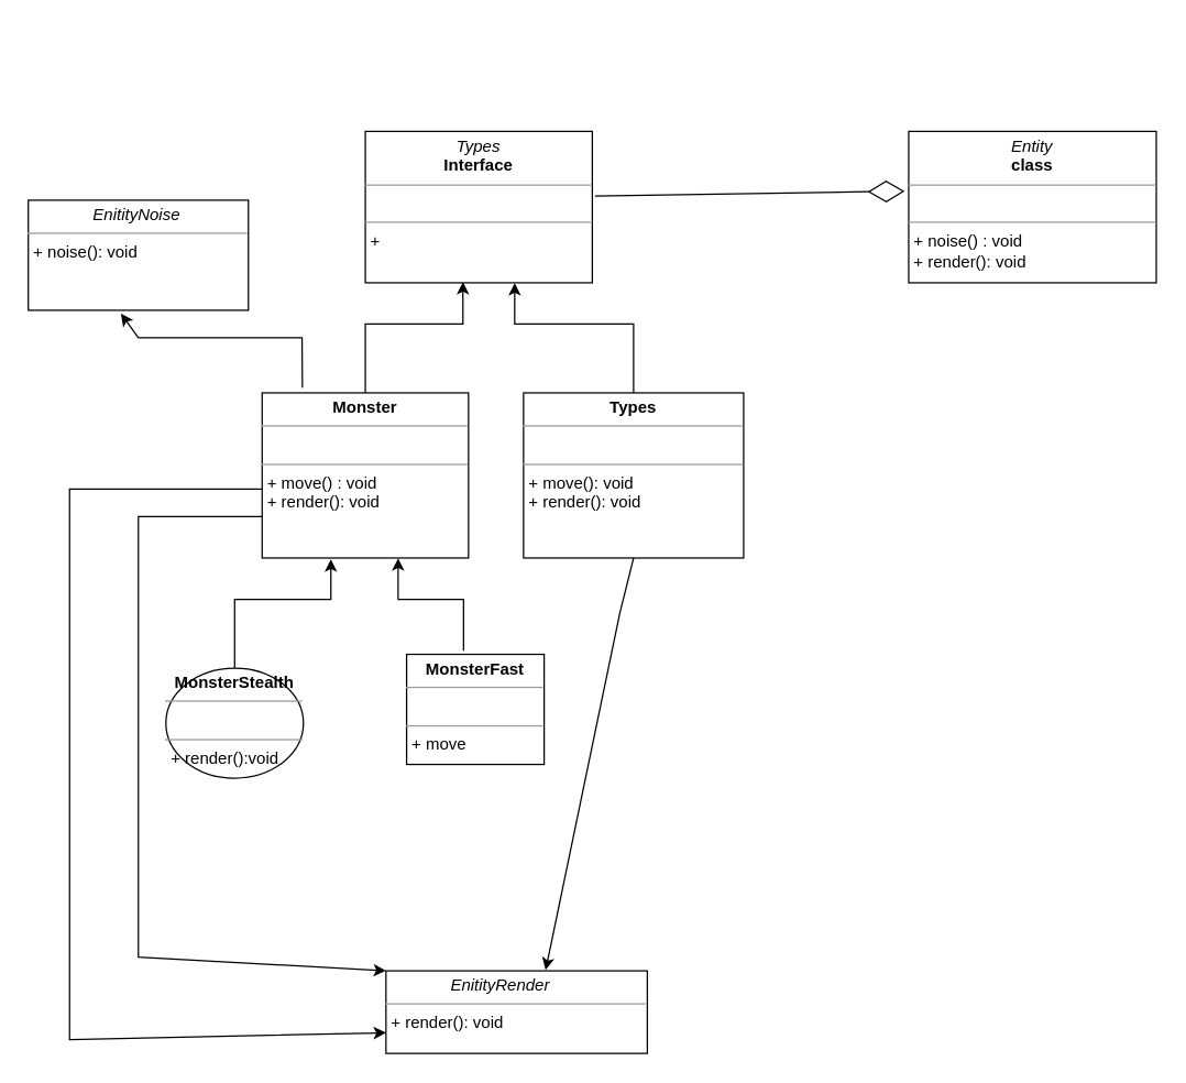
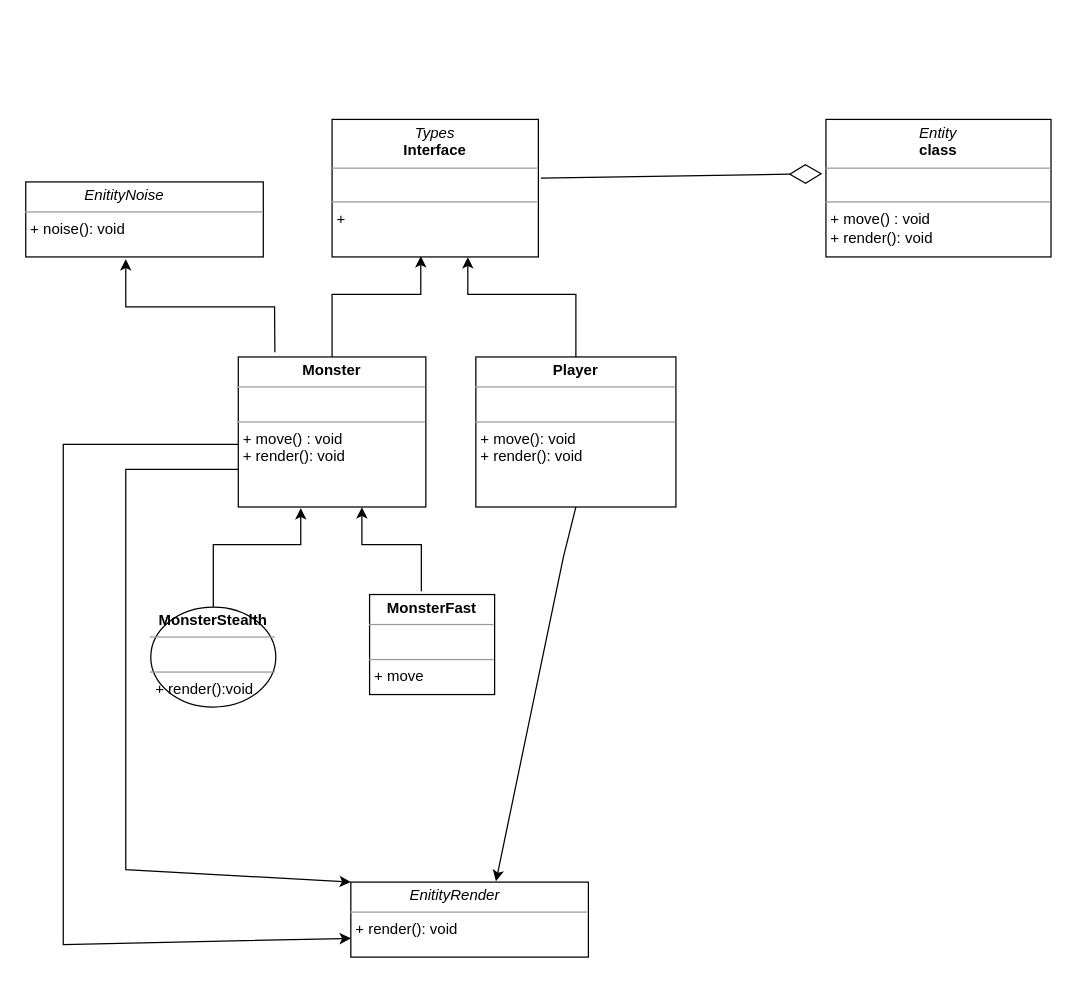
  <mxCell id="0" />
  <mxCell id="1" parent="0" />
- <mxCell id="2" value="&lt;p style=&quot;margin:0px;margin-top:4px;text-align:center;&quot;&gt;&lt;i&gt;Entity&lt;/i&gt;&lt;br&gt;&lt;b&gt;class&lt;/b&gt;&lt;/p&gt;&lt;hr size=&quot;1&quot;&gt;&lt;p style=&quot;margin:0px;margin-left:4px;&quot;&gt;&lt;br&gt;&lt;/p&gt;&lt;hr size=&quot;1&quot;&gt;&lt;p style=&quot;margin:0px;margin-left:4px;&quot;&gt;+ noise() : void&lt;br&gt;&lt;/p&gt;&lt;p style=&quot;margin:0px;margin-left:4px;&quot;&gt;+ render(): void&lt;/p&gt;" style="verticalAlign=top;align=left;overflow=fill;fontSize=12;fontFamily=Helvetica;html=1;" vertex="1" parent="1"><mxGeometry x="660" y="95" width="180" height="110" as="geometry" /></mxCell>
+ <mxCell id="2" value="&lt;p style=&quot;margin:0px;margin-top:4px;text-align:center;&quot;&gt;&lt;i&gt;Entity&lt;/i&gt;&lt;br&gt;&lt;b&gt;class&lt;/b&gt;&lt;/p&gt;&lt;hr size=&quot;1&quot;&gt;&lt;p style=&quot;margin:0px;margin-left:4px;&quot;&gt;&lt;br&gt;&lt;/p&gt;&lt;hr size=&quot;1&quot;&gt;&lt;p style=&quot;margin:0px;margin-left:4px;&quot;&gt;+ move() : void&lt;br&gt;&lt;/p&gt;&lt;p style=&quot;margin:0px;margin-left:4px;&quot;&gt;+ render(): void&lt;/p&gt;" style="verticalAlign=top;align=left;overflow=fill;fontSize=12;fontFamily=Helvetica;html=1;" vertex="1" parent="1"><mxGeometry x="660" y="95" width="180" height="110" as="geometry" /></mxCell>
  <mxCell id="3" value="&lt;p style=&quot;margin:0px;margin-top:4px;text-align:center;&quot;&gt;&lt;b&gt;Monster&lt;/b&gt;&lt;/p&gt;&lt;hr size=&quot;1&quot;&gt;&lt;p style=&quot;margin:0px;margin-left:4px;&quot;&gt;&lt;br&gt;&lt;/p&gt;&lt;hr size=&quot;1&quot;&gt;&lt;p style=&quot;margin: 0px 0px 0px 4px;&quot;&gt;+ move() : void&lt;br&gt;&lt;/p&gt;&lt;p style=&quot;margin: 0px 0px 0px 4px;&quot;&gt;+ render(): void&lt;/p&gt;" style="verticalAlign=top;align=left;overflow=fill;fontSize=12;fontFamily=Helvetica;html=1;" vertex="1" parent="1"><mxGeometry x="190" y="285" width="150" height="120" as="geometry" /></mxCell>
- <mxCell id="4" value="&lt;p style=&quot;margin:0px;margin-top:4px;text-align:center;&quot;&gt;&lt;b&gt;Types&lt;/b&gt;&lt;/p&gt;&lt;hr size=&quot;1&quot;&gt;&lt;p style=&quot;margin:0px;margin-left:4px;&quot;&gt;&lt;br&gt;&lt;/p&gt;&lt;hr size=&quot;1&quot;&gt;&lt;p style=&quot;margin:0px;margin-left:4px;&quot;&gt;+ move(): void&lt;/p&gt;&lt;p style=&quot;margin:0px;margin-left:4px;&quot;&gt;+ render(): void&lt;/p&gt;" style="verticalAlign=top;align=left;overflow=fill;fontSize=12;fontFamily=Helvetica;html=1;" vertex="1" parent="1"><mxGeometry x="380" y="285" width="160" height="120" as="geometry" /></mxCell>
+ <mxCell id="4" value="&lt;p style=&quot;margin:0px;margin-top:4px;text-align:center;&quot;&gt;&lt;b&gt;Player&lt;/b&gt;&lt;/p&gt;&lt;hr size=&quot;1&quot;&gt;&lt;p style=&quot;margin:0px;margin-left:4px;&quot;&gt;&lt;br&gt;&lt;/p&gt;&lt;hr size=&quot;1&quot;&gt;&lt;p style=&quot;margin:0px;margin-left:4px;&quot;&gt;+ move(): void&lt;/p&gt;&lt;p style=&quot;margin:0px;margin-left:4px;&quot;&gt;+ render(): void&lt;/p&gt;" style="verticalAlign=top;align=left;overflow=fill;fontSize=12;fontFamily=Helvetica;html=1;" vertex="1" parent="1"><mxGeometry x="380" y="285" width="160" height="120" as="geometry" /></mxCell>
  <mxCell id="5" value="&lt;p style=&quot;margin:0px;margin-top:4px;text-align:center;&quot;&gt;&lt;b&gt;MonsterStealth&lt;/b&gt;&lt;/p&gt;&lt;hr size=&quot;1&quot;&gt;&lt;p style=&quot;margin:0px;margin-left:4px;&quot;&gt;&lt;br&gt;&lt;/p&gt;&lt;hr size=&quot;1&quot;&gt;&lt;p style=&quot;margin:0px;margin-left:4px;&quot;&gt;+ render():void&lt;/p&gt;" style="ellipse;verticalAlign=top;align=left;overflow=fill;fontSize=12;fontFamily=Helvetica;html=1;" vertex="1" parent="1"><mxGeometry x="120" y="485" width="100" height="80" as="geometry" /></mxCell>
  <mxCell id="6" value="&lt;p style=&quot;margin:0px;margin-top:4px;text-align:center;&quot;&gt;&lt;b&gt;MonsterFast&lt;/b&gt;&lt;/p&gt;&lt;hr size=&quot;1&quot;&gt;&lt;p style=&quot;margin:0px;margin-left:4px;&quot;&gt;&lt;br&gt;&lt;/p&gt;&lt;hr size=&quot;1&quot;&gt;&lt;p style=&quot;margin:0px;margin-left:4px;&quot;&gt;+ move&lt;/p&gt;" style="verticalAlign=top;align=left;overflow=fill;fontSize=12;fontFamily=Helvetica;html=1;" vertex="1" parent="1"><mxGeometry x="295" y="475" width="100" height="80" as="geometry" /></mxCell>
  <mxCell id="7" value="" style="edgeStyle=elbowEdgeStyle;elbow=vertical;endArrow=classic;html=1;rounded=0;exitX=0.5;exitY=0;exitDx=0;exitDy=0;entryX=0.333;entryY=1.008;entryDx=0;entryDy=0;entryPerimeter=0;" edge="1" parent="1" source="5" target="3"><mxGeometry width="50" height="50" relative="1" as="geometry"><mxPoint x="280" y="305" as="sourcePoint" /><mxPoint x="340" y="485" as="targetPoint" /><Array as="points"><mxPoint x="230" y="435" /><mxPoint x="340" y="505" /><mxPoint x="300" y="345" /><mxPoint x="370" y="290" /></Array></mxGeometry></mxCell>
  <mxCell id="8" value="" style="edgeStyle=elbowEdgeStyle;elbow=vertical;endArrow=classic;html=1;rounded=0;exitX=0.414;exitY=-0.032;exitDx=0;exitDy=0;exitPerimeter=0;entryX=0.659;entryY=1.002;entryDx=0;entryDy=0;entryPerimeter=0;" edge="1" parent="1" source="6" target="3"><mxGeometry width="50" height="50" relative="1" as="geometry"><mxPoint x="410" y="315" as="sourcePoint" /><mxPoint x="370" y="485" as="targetPoint" /><Array as="points"><mxPoint x="281" y="435" /><mxPoint x="270" y="425" /><mxPoint x="370" y="505" /></Array></mxGeometry></mxCell>
  <mxCell id="9" value="" style="endArrow=diamondThin;endFill=0;endSize=24;html=1;rounded=0;exitX=1.012;exitY=0.427;exitDx=0;exitDy=0;entryX=-0.016;entryY=0.395;entryDx=0;entryDy=0;entryPerimeter=0;exitPerimeter=0;" edge="1" parent="1" source="12" target="2"><mxGeometry width="160" relative="1" as="geometry"><mxPoint x="430" y="180" as="sourcePoint" /><mxPoint x="550" y="125" as="targetPoint" /><Array as="points" /></mxGeometry></mxCell>
  <mxCell id="10" value="" style="edgeStyle=elbowEdgeStyle;elbow=vertical;endArrow=classic;html=1;rounded=0;exitX=0.5;exitY=0;exitDx=0;exitDy=0;entryX=0.43;entryY=0.995;entryDx=0;entryDy=0;entryPerimeter=0;" edge="1" parent="1" source="3" target="12"><mxGeometry width="50" height="50" relative="1" as="geometry"><mxPoint x="320" y="265" as="sourcePoint" /><mxPoint x="357" y="235" as="targetPoint" /><Array as="points"><mxPoint x="360" y="235" /><mxPoint x="320" y="75" /><mxPoint x="390" y="20" /></Array></mxGeometry></mxCell>
  <mxCell id="11" value="" style="edgeStyle=elbowEdgeStyle;elbow=vertical;endArrow=classic;html=1;rounded=0;exitX=0.5;exitY=0;exitDx=0;exitDy=0;entryX=0.658;entryY=1.002;entryDx=0;entryDy=0;entryPerimeter=0;" edge="1" parent="1" source="4" target="12"><mxGeometry width="50" height="50" relative="1" as="geometry"><mxPoint x="421.4" y="542.44" as="sourcePoint" /><mxPoint x="380" y="235" as="targetPoint" /><Array as="points"><mxPoint x="380" y="235" /><mxPoint x="460" y="235" /></Array></mxGeometry></mxCell>
  <mxCell id="12" value="&lt;p style=&quot;margin:0px;margin-top:4px;text-align:center;&quot;&gt;&lt;i&gt;Types&lt;/i&gt;&lt;br&gt;&lt;b&gt;Interface&lt;/b&gt;&lt;/p&gt;&lt;hr size=&quot;1&quot;&gt;&lt;p style=&quot;margin:0px;margin-left:4px;&quot;&gt;&lt;br&gt;&lt;/p&gt;&lt;hr size=&quot;1&quot;&gt;&lt;p style=&quot;margin:0px;margin-left:4px;&quot;&gt;+&amp;nbsp;&lt;/p&gt;" style="verticalAlign=top;align=left;overflow=fill;fontSize=12;fontFamily=Helvetica;html=1;" vertex="1" parent="1"><mxGeometry x="265" y="95" width="165" height="110" as="geometry" /></mxCell>
- <mxCell id="13" value="&lt;p style=&quot;margin:0px;margin-top:4px;text-align:center;&quot;&gt;&lt;/p&gt;&lt;p style=&quot;margin:0px;margin-left:4px;&quot;&gt;&lt;i&gt;&amp;nbsp; &amp;nbsp; &amp;nbsp; &amp;nbsp; &amp;nbsp; &amp;nbsp; &amp;nbsp;EnitityNoise&lt;/i&gt;&lt;/p&gt;&lt;hr size=&quot;1&quot;&gt;&lt;p style=&quot;margin:0px;margin-left:4px;&quot;&gt;+ noise(): void&lt;/p&gt;" style="verticalAlign=top;align=left;overflow=fill;fontSize=12;fontFamily=Helvetica;html=1;" vertex="1" parent="1"><mxGeometry x="20" y="145" width="160" height="80" as="geometry" /></mxCell>
+ <mxCell id="13" value="&lt;p style=&quot;margin:0px;margin-top:4px;text-align:center;&quot;&gt;&lt;/p&gt;&lt;p style=&quot;margin:0px;margin-left:4px;&quot;&gt;&lt;i&gt;&amp;nbsp; &amp;nbsp; &amp;nbsp; &amp;nbsp; &amp;nbsp; &amp;nbsp; &amp;nbsp;EnitityNoise&lt;/i&gt;&lt;/p&gt;&lt;hr size=&quot;1&quot;&gt;&lt;p style=&quot;margin:0px;margin-left:4px;&quot;&gt;+ noise(): void&lt;/p&gt;" style="verticalAlign=top;align=left;overflow=fill;fontSize=12;fontFamily=Helvetica;html=1;" vertex="1" parent="1"><mxGeometry x="20" y="145" width="190" height="60" as="geometry" /></mxCell>
  <mxCell id="14" value="&lt;p style=&quot;margin:0px;margin-top:4px;text-align:center;&quot;&gt;&lt;/p&gt;&lt;p style=&quot;margin:0px;margin-left:4px;&quot;&gt;&lt;i&gt;&amp;nbsp; &amp;nbsp; &amp;nbsp; &amp;nbsp; &amp;nbsp; &amp;nbsp; &amp;nbsp;EnitityRender&lt;/i&gt;&lt;/p&gt;&lt;hr size=&quot;1&quot;&gt;&lt;p style=&quot;margin:0px;margin-left:4px;&quot;&gt;+ render(): void&lt;/p&gt;" style="verticalAlign=top;align=left;overflow=fill;fontSize=12;fontFamily=Helvetica;html=1;" vertex="1" parent="1"><mxGeometry x="280" y="705" width="190" height="60" as="geometry" /></mxCell>
  <mxCell id="15" value="" style="endArrow=classic;html=1;rounded=0;entryX=0.421;entryY=1.03;entryDx=0;entryDy=0;entryPerimeter=0;exitX=0.195;exitY=-0.032;exitDx=0;exitDy=0;exitPerimeter=0;" edge="1" parent="1" source="3" target="13"><mxGeometry width="50" height="50" relative="1" as="geometry"><mxPoint y="245" as="sourcePoint" x="220" /><mxPoint x="530" y="345" as="targetPoint" /><Array as="points"><mxPoint x="219" y="245" /><mxPoint x="100" y="245" /></Array></mxGeometry></mxCell>
  <mxCell id="16" value="" style="endArrow=classic;html=1;rounded=0;exitX=0.5;exitY=1;exitDx=0;exitDy=0;entryX=0.611;entryY=-0.01;entryDx=0;entryDy=0;entryPerimeter=0;" edge="1" parent="1" source="4" target="14"><mxGeometry width="50" height="50" relative="1" as="geometry"><mxPoint x="630" y="375" as="sourcePoint" /><mxPoint x="876.38" y="513.2" as="targetPoint" /><Array as="points"><mxPoint x="450" y="445" /></Array></mxGeometry></mxCell>
  <mxCell id="17" value="" style="endArrow=classic;html=1;rounded=0;exitX=0;exitY=0.75;exitDx=0;exitDy=0;entryX=0;entryY=0;entryDx=0;entryDy=0;" edge="1" parent="1" source="3" target="14"><mxGeometry width="50" height="50" relative="1" as="geometry"><mxPoint x="480" y="635" as="sourcePoint" /><mxPoint x="150" y="725" as="targetPoint" /><Array as="points"><mxPoint x="100" y="375" /><mxPoint x="100" y="695" /></Array></mxGeometry></mxCell>
  <mxCell id="18" value="" style="endArrow=classic;html=1;rounded=0;exitX=0;exitY=0.583;exitDx=0;exitDy=0;entryX=0;entryY=0.75;entryDx=0;entryDy=0;exitPerimeter=0;" edge="1" parent="1" source="3" target="14"><mxGeometry width="50" height="50" relative="1" as="geometry"><mxPoint x="70" y="425" as="sourcePoint" /><mxPoint x="160" y="755" as="targetPoint" /><Array as="points"><mxPoint x="50" y="355" /><mxPoint x="50" y="445" /><mxPoint x="50" y="755" /></Array></mxGeometry></mxCell>
